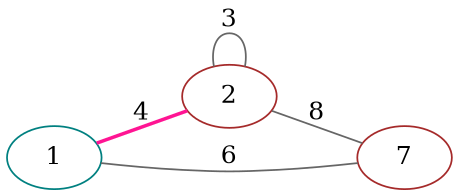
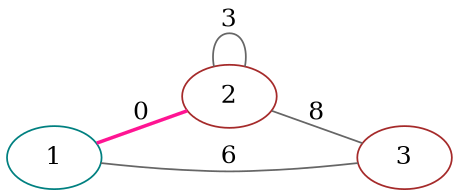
  graph {
    rankdir=LR
    node [color=brown]
    edge [color=gray40 style=solid]
    1 [color=teal]
    2
-   3 [label=7]
-   1 -- 2 [color=deeppink label=4 style=bold]
+   3
+   1 -- 2 [color=deeppink label=0 style=bold]
    1 -- 3 [label=6]
    2 -- 2 [label=3]
    2 -- 3 [label=8]
  }
